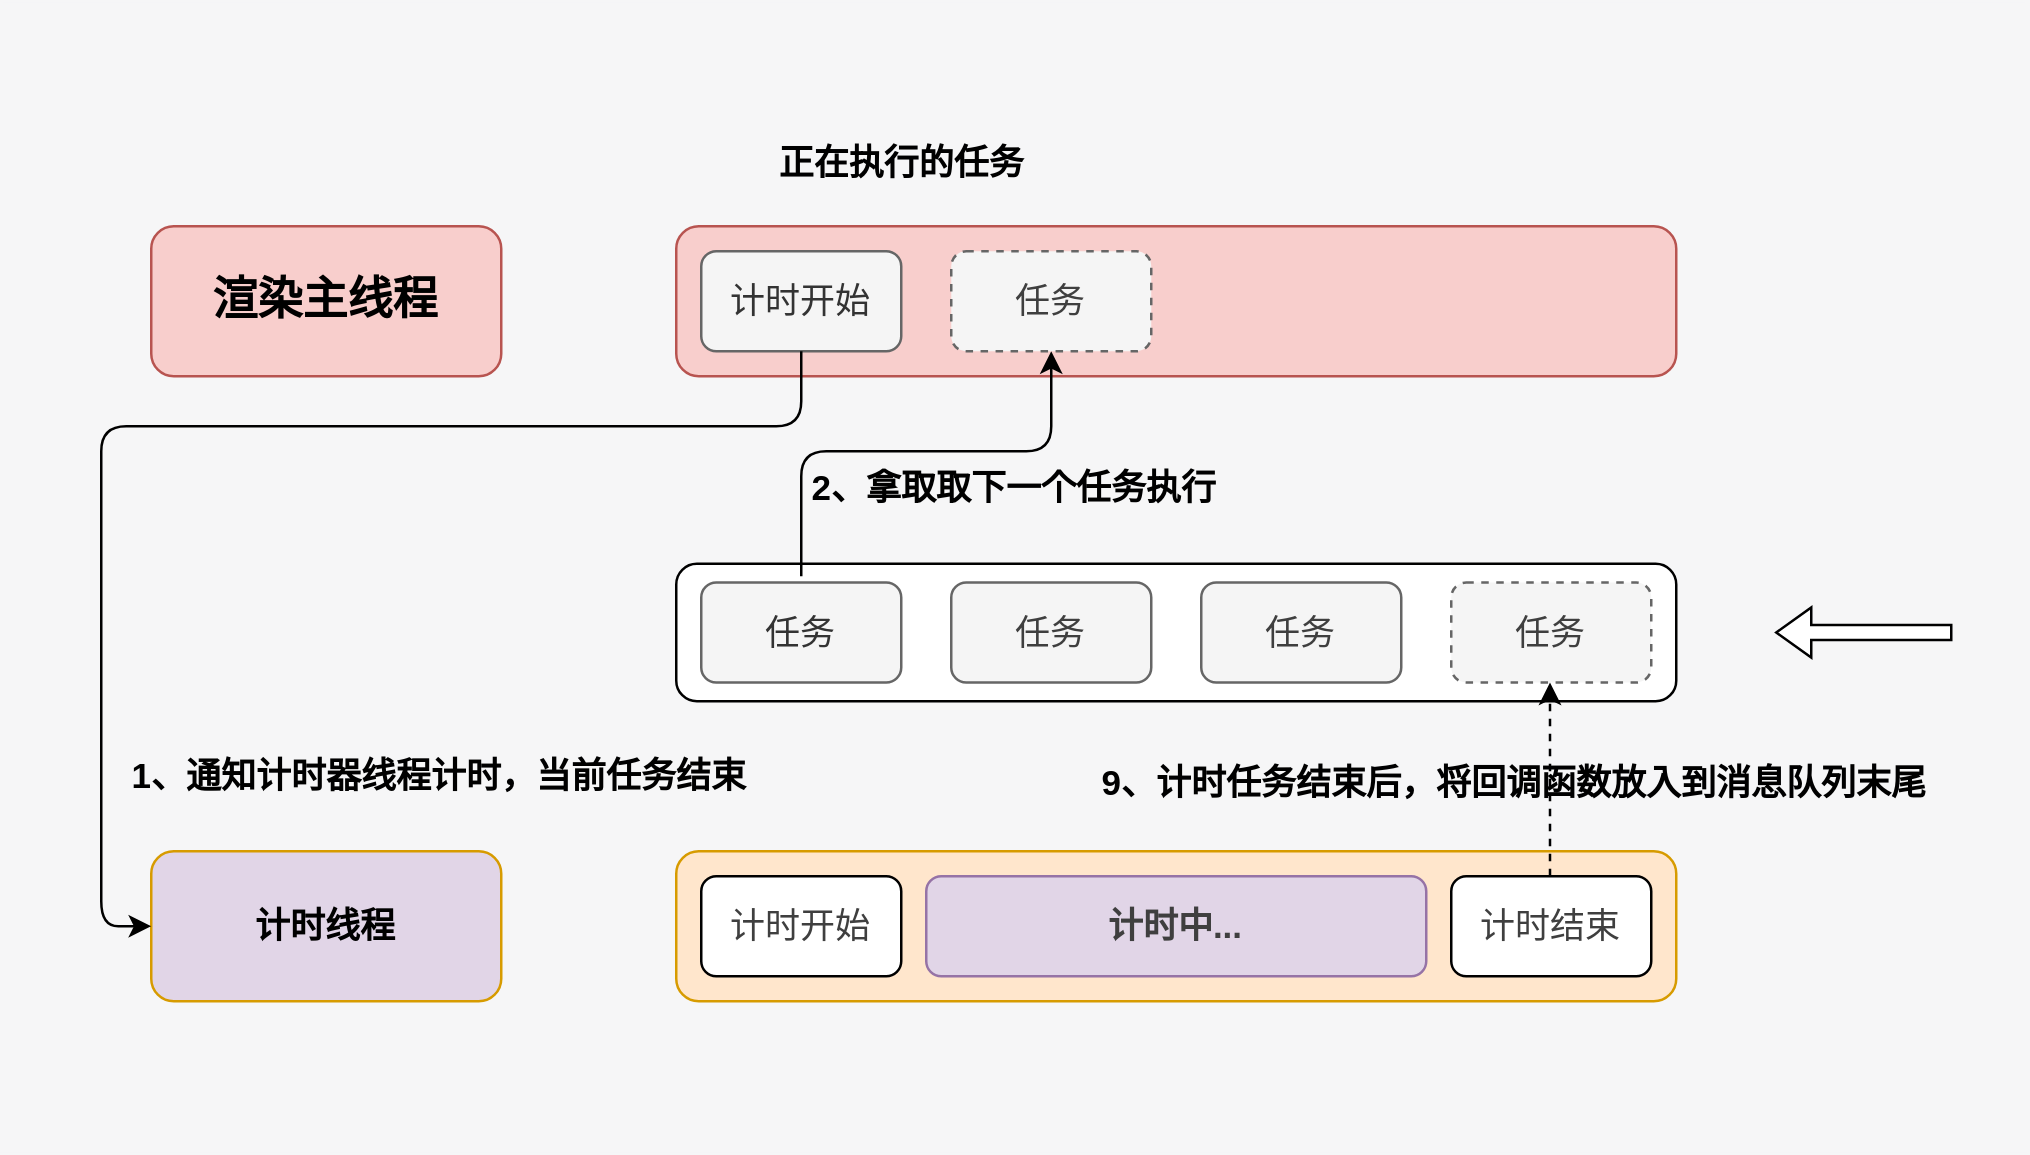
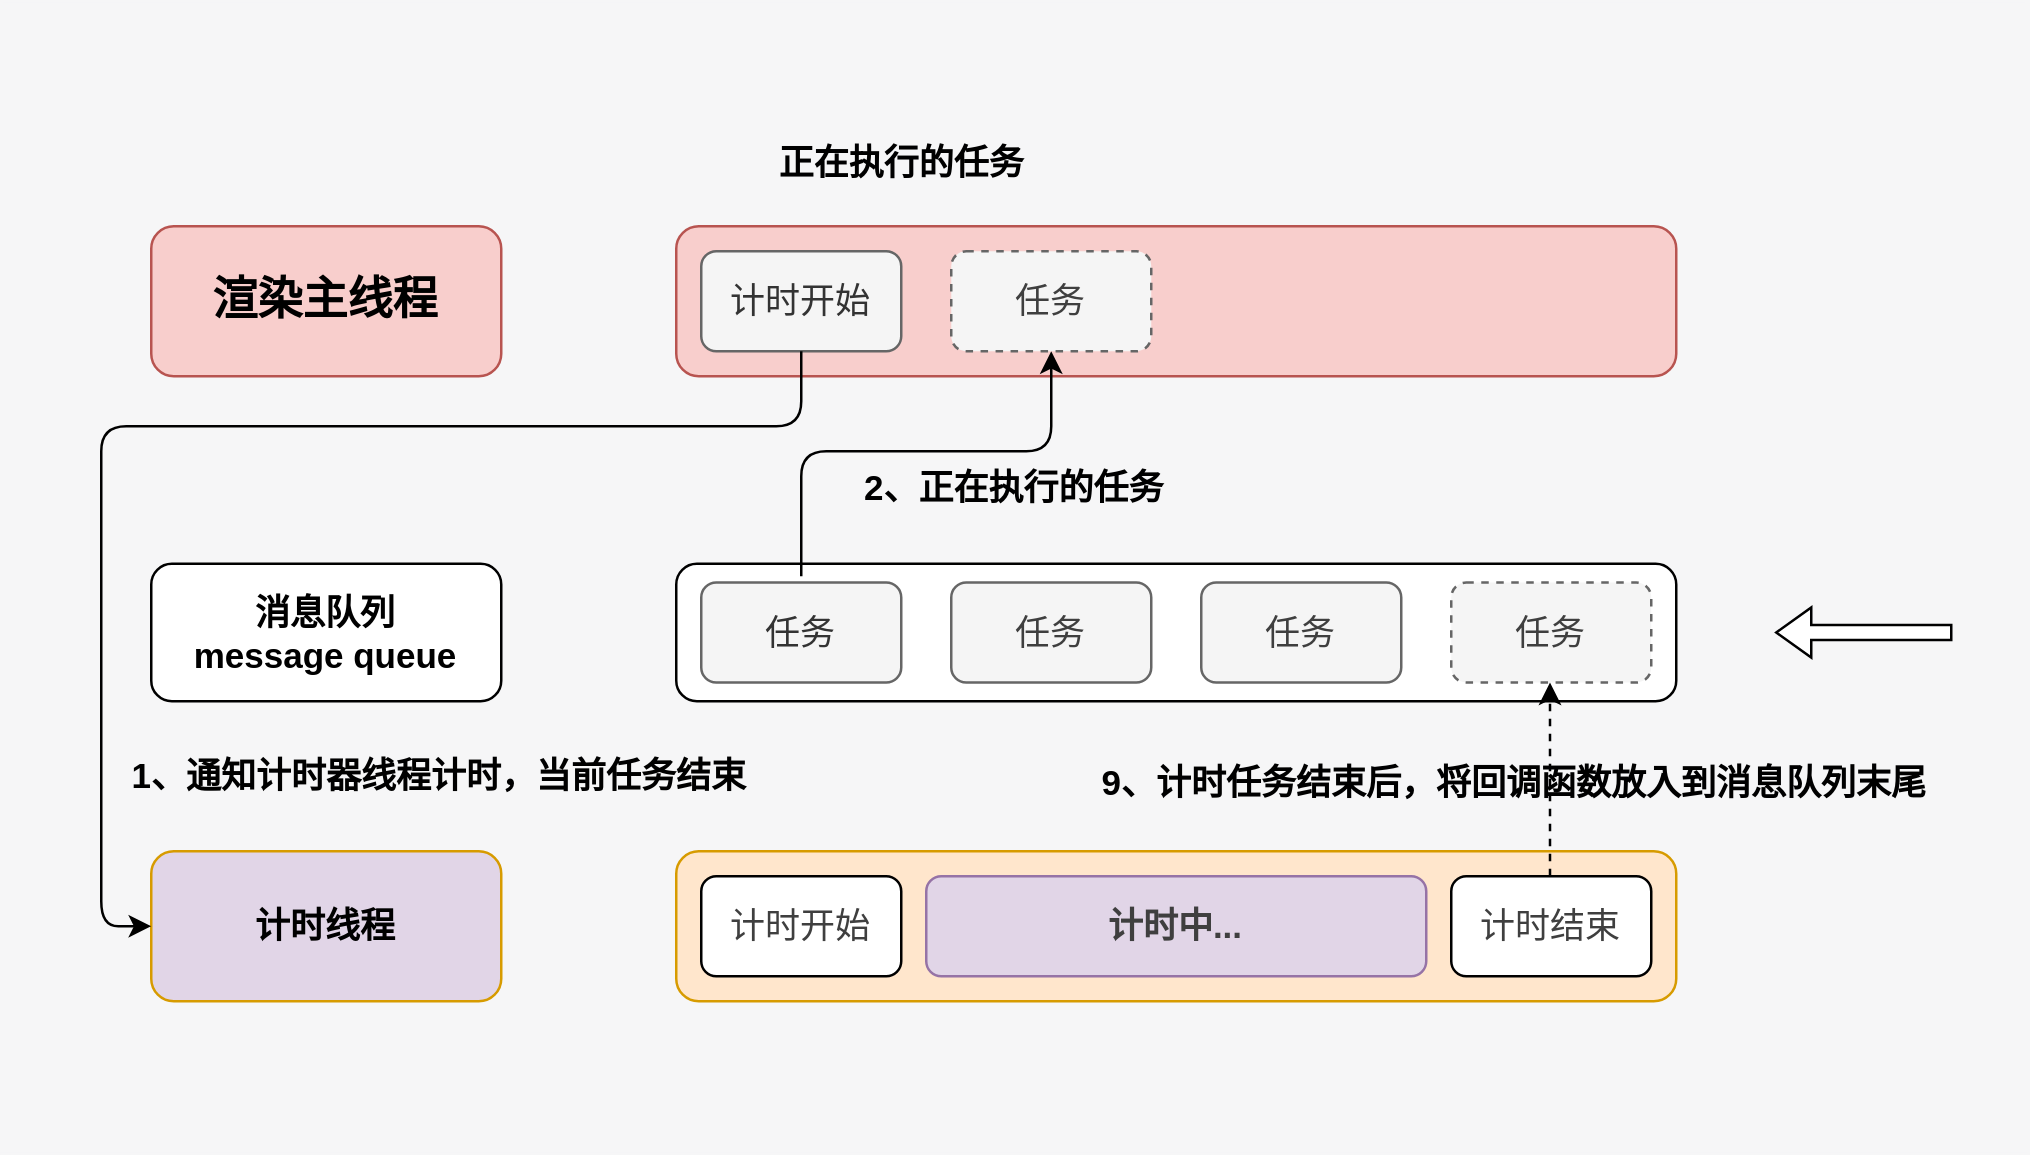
  <mxCell id="0" />
  <mxCell id="1" parent="0" />
  <mxCell id="2" value="" style="rounded=1;whiteSpace=wrap;html=1;fillColor=none;strokeColor=none;" parent="1" vertex="1"><mxGeometry x="20" y="20" width="770" height="420" as="geometry" /></mxCell>
  <mxCell id="3" value="&lt;font&gt;正在执行的任务&lt;/font&gt;" style="text;html=1;align=center;verticalAlign=middle;resizable=0;points=[];autosize=1;strokeColor=none;fillColor=none;fontStyle=1;fontSize=14;" parent="1" vertex="1"><mxGeometry x="300" y="50" width="120" height="30" as="geometry" /></mxCell>
  <mxCell id="4" value="&lt;b&gt;&lt;font style=&quot;font-size: 18px;&quot;&gt;渲染主线程&lt;/font&gt;&lt;/b&gt;" style="rounded=1;whiteSpace=wrap;html=1;fillColor=#f8cecc;strokeColor=#b85450;" parent="1" vertex="1"><mxGeometry x="60" y="90" width="140" height="60" as="geometry" /></mxCell>
  <mxCell id="5" style="edgeStyle=none;html=1;exitX=1;exitY=0.5;exitDx=0;exitDy=0;" parent="1" source="6" edge="1"><mxGeometry relative="1" as="geometry"><mxPoint x="660" y="120" as="targetPoint" /></mxGeometry></mxCell>
  <mxCell id="6" value="" style="rounded=1;whiteSpace=wrap;html=1;fillColor=#f8cecc;strokeColor=#b85450;" parent="1" vertex="1"><mxGeometry x="270" y="90" width="400" height="60" as="geometry" /></mxCell>
+ <mxCell id="7" value="消息队列&lt;div&gt;message queue&lt;/div&gt;" style="rounded=1;whiteSpace=wrap;html=1;fontStyle=1;fontSize=14;" parent="1" vertex="1"><mxGeometry x="60" y="225" width="140" height="55" as="geometry" /></mxCell>
  <mxCell id="8" value="&lt;span style=&quot;font-size: 14px;&quot;&gt;计时开始&lt;/span&gt;" style="rounded=1;whiteSpace=wrap;html=1;fillColor=#f5f5f5;fontColor=#333333;strokeColor=#666666;" parent="1" vertex="1"><mxGeometry x="280" y="100" width="80" height="40" as="geometry" /></mxCell>
  <mxCell id="9" value="" style="rounded=1;whiteSpace=wrap;html=1;" parent="1" vertex="1"><mxGeometry x="270" y="225" width="400" height="55" as="geometry" /></mxCell>
  <mxCell id="10" value="&lt;font style=&quot;font-size: 14px;&quot;&gt;任务&lt;/font&gt;" style="rounded=1;whiteSpace=wrap;html=1;fillColor=#f5f5f5;fontColor=#333333;strokeColor=#666666;" parent="1" vertex="1"><mxGeometry x="280" y="232.5" width="80" height="40" as="geometry" /></mxCell>
  <mxCell id="11" value="&lt;font style=&quot;font-size: 14px;&quot;&gt;&lt;b&gt;计时线程&lt;/b&gt;&lt;/font&gt;" style="rounded=1;whiteSpace=wrap;html=1;fillColor=#e1d5e7;strokeColor=#d79b00;" parent="1" vertex="1"><mxGeometry x="60" y="340" width="140" height="60" as="geometry" /></mxCell>
  <mxCell id="12" value="&lt;span style=&quot;color: rgb(63, 63, 63); font-size: 14px;&quot;&gt;任务&lt;/span&gt;" style="rounded=1;whiteSpace=wrap;html=1;fillColor=#f5f5f5;fontColor=#333333;strokeColor=#666666;" parent="1" vertex="1"><mxGeometry x="380" y="232.5" width="80" height="40" as="geometry" /></mxCell>
  <mxCell id="13" value="&lt;span style=&quot;color: rgb(63, 63, 63); font-size: 14px;&quot;&gt;任务&lt;/span&gt;" style="rounded=1;whiteSpace=wrap;html=1;fillColor=#f5f5f5;fontColor=#333333;strokeColor=#666666;" parent="1" vertex="1"><mxGeometry x="480" y="232.5" width="80" height="40" as="geometry" /></mxCell>
  <mxCell id="14" value="&lt;span style=&quot;color: rgb(63, 63, 63); font-size: 14px;&quot;&gt;任务&lt;/span&gt;" style="rounded=1;whiteSpace=wrap;html=1;dashed=1;fillColor=#f5f5f5;fontColor=#333333;strokeColor=#666666;" parent="1" vertex="1"><mxGeometry x="580" y="232.5" width="80" height="40" as="geometry" /></mxCell>
  <mxCell id="15" value="" style="shape=singleArrow;direction=west;whiteSpace=wrap;html=1;" parent="1" vertex="1"><mxGeometry x="710" y="242.5" width="70" height="20" as="geometry" /></mxCell>
  <mxCell id="16" value="" style="rounded=1;whiteSpace=wrap;html=1;fillColor=#ffe6cc;strokeColor=#d79b00;" parent="1" vertex="1"><mxGeometry x="270" y="340" width="400" height="60" as="geometry" /></mxCell>
  <mxCell id="17" value="&lt;span style=&quot;color: rgb(63, 63, 63); font-size: 14px;&quot;&gt;计时开始&lt;/span&gt;" style="rounded=1;whiteSpace=wrap;html=1;" parent="1" vertex="1"><mxGeometry x="280" y="350" width="80" height="40" as="geometry" /></mxCell>
  <mxCell id="18" value="&lt;span style=&quot;color: rgb(63, 63, 63); font-size: 14px;&quot;&gt;计时结束&lt;/span&gt;" style="rounded=1;whiteSpace=wrap;html=1;" parent="1" vertex="1"><mxGeometry x="580" y="350" width="80" height="40" as="geometry" /></mxCell>
  <mxCell id="19" value="&lt;b style=&quot;color: rgb(63, 63, 63); font-size: 14px;&quot;&gt;计时中...&lt;/b&gt;" style="rounded=1;whiteSpace=wrap;html=1;fillColor=#e1d5e7;strokeColor=#9673a6;" parent="1" vertex="1"><mxGeometry x="370" y="350" width="200" height="40" as="geometry" /></mxCell>
  <mxCell id="20" value="" style="endArrow=classic;html=1;dashed=1;exitX=0.5;exitY=0;exitDx=0;exitDy=0;entryX=0.5;entryY=1;entryDx=0;entryDy=0;" parent="1" edge="1"><mxGeometry width="50" height="50" relative="1" as="geometry"><mxPoint x="619.5" y="350" as="sourcePoint" /><mxPoint x="619.5" y="272.5" as="targetPoint" /><Array as="points" /></mxGeometry></mxCell>
  <mxCell id="21" value="" style="endArrow=classic;html=1;exitX=0.5;exitY=1;exitDx=0;exitDy=0;entryX=0;entryY=0.5;entryDx=0;entryDy=0;" parent="1" source="8" target="11" edge="1"><mxGeometry width="50" height="50" relative="1" as="geometry"><mxPoint x="320" y="170" as="sourcePoint" /><mxPoint y="370" as="targetPoint" x="40" /><Array as="points"><mxPoint x="320" y="170" /><mxPoint y="170" x="40" /><mxPoint y="370" x="40" /></Array></mxGeometry></mxCell>
  <mxCell id="22" value="1、通知计时器线程计时，当前任务结束" style="text;html=1;align=center;verticalAlign=middle;resizable=0;points=[];autosize=1;strokeColor=none;fillColor=none;fontStyle=1;fontSize=14;" parent="1" vertex="1"><mxGeometry x="40" y="295" width="270" height="30" as="geometry" /></mxCell>
  <mxCell id="23" value="" style="endArrow=classic;html=1;exitX=0.125;exitY=0.091;exitDx=0;exitDy=0;exitPerimeter=0;entryX=0.5;entryY=1;entryDx=0;entryDy=0;" parent="1" source="9" target="24" edge="1"><mxGeometry width="50" height="50" relative="1" as="geometry"><mxPoint x="430" y="330" as="sourcePoint" /><mxPoint x="430" y="170" as="targetPoint" /><Array as="points"><mxPoint x="320" y="180" /><mxPoint x="420" y="180" /></Array></mxGeometry></mxCell>
  <mxCell id="24" value="&lt;span style=&quot;color: rgb(63, 63, 63); font-size: 14px;&quot;&gt;任务&lt;/span&gt;" style="rounded=1;whiteSpace=wrap;html=1;dashed=1;fillColor=#f5f5f5;fontColor=#333333;strokeColor=#666666;" parent="1" vertex="1"><mxGeometry x="380" y="100" width="80" height="40" as="geometry" /></mxCell>
- <mxCell id="25" value="2、拿取取下一个任务执行" style="text;html=1;align=center;verticalAlign=middle;resizable=0;points=[];autosize=1;strokeColor=none;fillColor=none;fontStyle=1;fontSize=14;" parent="1" vertex="1"><mxGeometry x="310" y="180" width="190" height="30" as="geometry" /></mxCell>
+ <mxCell id="25" value="2、正在执行的任务" style="text;html=1;align=center;verticalAlign=middle;resizable=0;points=[];autosize=1;strokeColor=none;fillColor=none;fontStyle=1;fontSize=14;" parent="1" vertex="1"><mxGeometry x="310" y="180" width="190" height="30" as="geometry" /></mxCell>
  <mxCell id="26" value="9、计时任务结束后，将回调函数放入到消息队列末尾" style="text;html=1;align=center;verticalAlign=middle;resizable=0;points=[];autosize=1;strokeColor=none;fillColor=none;fontStyle=1;fontSize=14;" parent="1" vertex="1"><mxGeometry x="430" y="298" width="350" height="30" as="geometry" /></mxCell>
